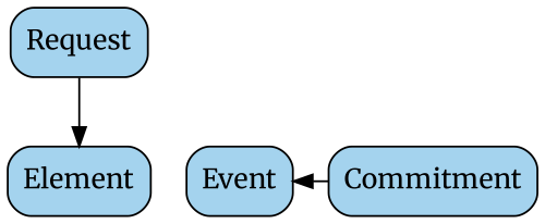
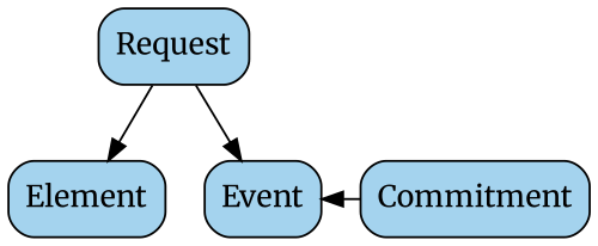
  digraph {
    fontname=Merriweather
    rankdir=TB
    node [fillcolor=lightskyblue2 fontname=Merriweather shape=box style="filled,rounded"]
    edge [fontname=Merriweather]
    Element
    Commitment
    Event
    Request
    subgraph sub_1 {
      rank=same
      Element
      Commitment
      Event
    }
    Event -> Commitment [dir=back]
    Request -> Element
+   Request -> Event
  }
